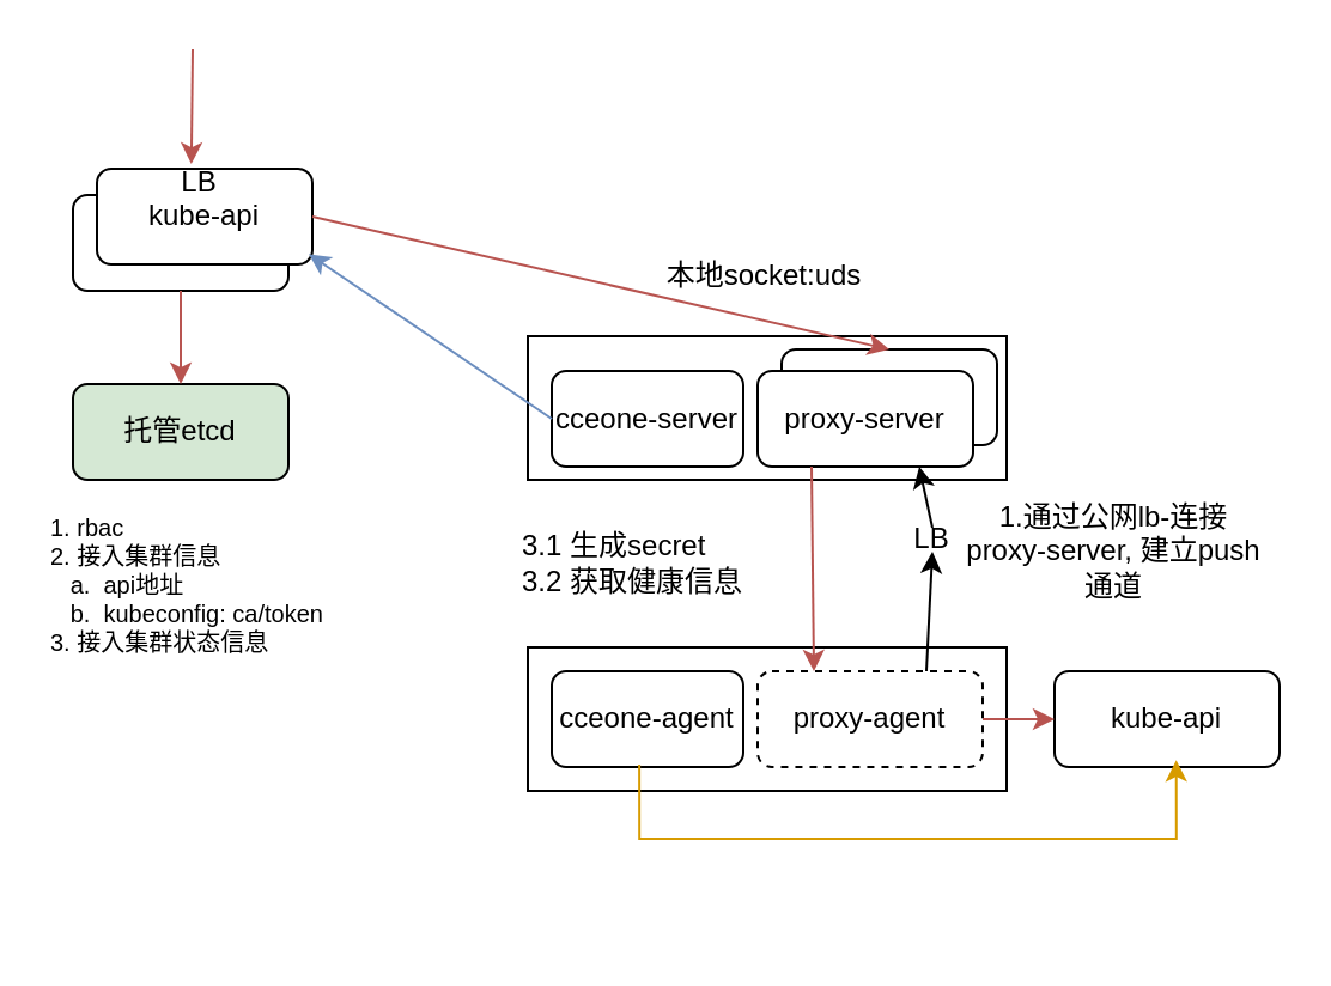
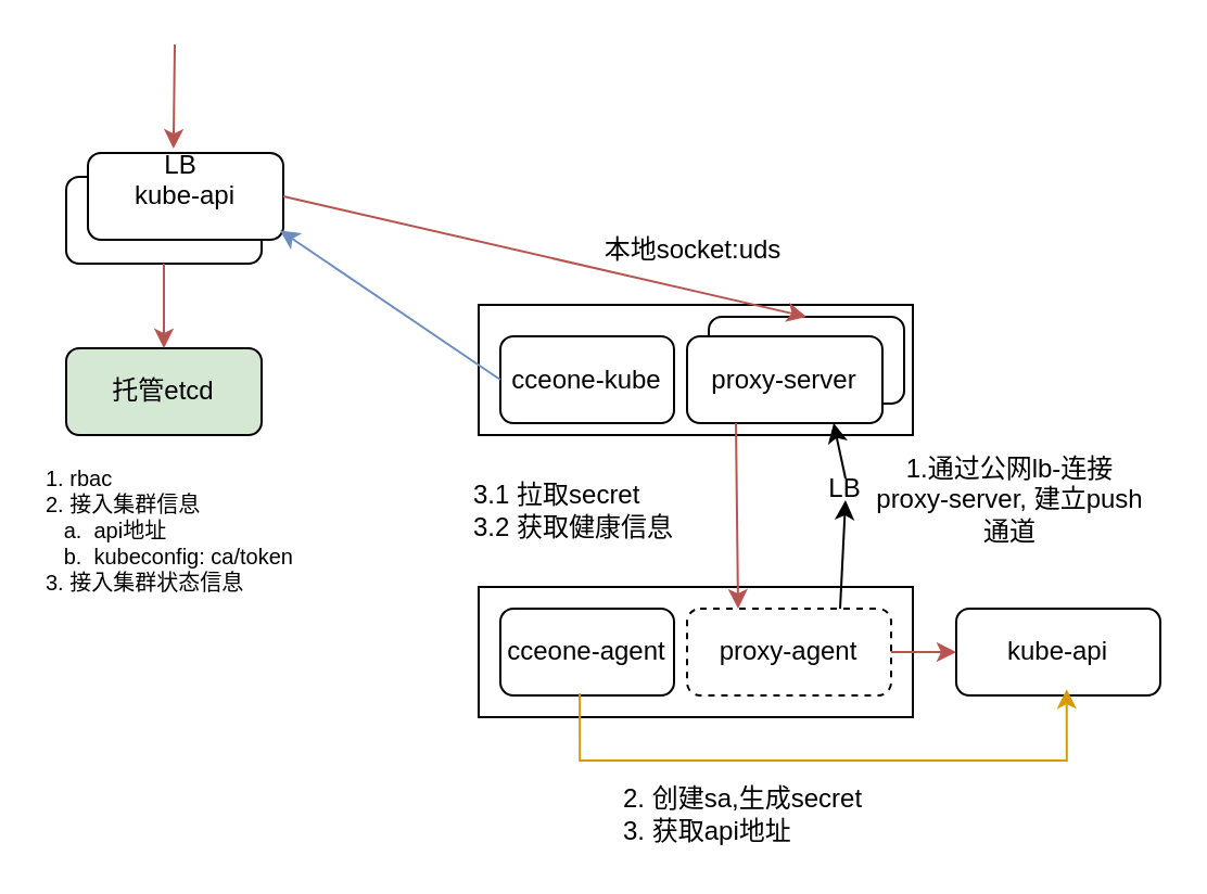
  <mxCell id="0" />
  <mxCell id="1" parent="0" />
  <mxCell id="2" value="" style="rounded=0;whiteSpace=wrap;html=1;" vertex="1" parent="1"><mxGeometry x="220" y="140" width="200" height="60" as="geometry" /></mxCell>
  <mxCell id="3" value="" style="rounded=0;whiteSpace=wrap;html=1;" vertex="1" parent="1"><mxGeometry x="220" y="270" width="200" height="60" as="geometry" /></mxCell>
  <mxCell id="4" value="api-server" style="rounded=1;whiteSpace=wrap;html=1;" vertex="1" parent="1"><mxGeometry x="30" y="81" width="90" height="40" as="geometry" /></mxCell>
  <mxCell id="5" value="proxy-server" style="rounded=1;whiteSpace=wrap;html=1;" vertex="1" parent="1"><mxGeometry x="326" y="145.5" width="90" height="40" as="geometry" /></mxCell>
  <mxCell id="6" value="托管etcd" style="rounded=1;whiteSpace=wrap;html=1;fillColor=#d5e8d4;" vertex="1" parent="1"><mxGeometry x="30" y="160" width="90" height="40" as="geometry" /></mxCell>
  <mxCell id="7" value="kube-api" style="rounded=1;whiteSpace=wrap;html=1;" vertex="1" parent="1"><mxGeometry x="40" y="70" width="90" height="40" as="geometry" /></mxCell>
  <mxCell id="8" value="LB" style="text;html=1;align=center;verticalAlign=middle;whiteSpace=wrap;rounded=0;" vertex="1" parent="1"><mxGeometry x="53" y="71" width="60" height="10" as="geometry" /></mxCell>
  <mxCell id="9" value="proxy-server" style="rounded=1;whiteSpace=wrap;html=1;" vertex="1" parent="1"><mxGeometry x="316" y="154.5" width="90" height="40" as="geometry" /></mxCell>
  <mxCell id="10" value="" style="endArrow=classic;html=1;rounded=0;exitX=1;exitY=0.5;exitDx=0;exitDy=0;entryX=0.5;entryY=0;entryDx=0;entryDy=0;fillColor=#f8cecc;strokeColor=#b85450;" edge="1" parent="1" source="7" target="5"><mxGeometry width="50" height="50" relative="1" as="geometry"><mxPoint x="210" y="140" as="sourcePoint" /><mxPoint x="240" y="90" as="targetPoint" /></mxGeometry></mxCell>
  <mxCell id="11" value="本地socket:uds" style="text;html=1;align=center;verticalAlign=middle;whiteSpace=wrap;rounded=0;" vertex="1" parent="1"><mxGeometry x="274" y="100" width="90" height="30" as="geometry" /></mxCell>
  <mxCell id="12" value="proxy-agent" style="rounded=1;whiteSpace=wrap;html=1;dashed=1;" vertex="1" parent="1"><mxGeometry x="316" y="280" width="94" height="40" as="geometry" /></mxCell>
  <mxCell id="13" value="" style="endArrow=classic;html=1;rounded=0;exitX=0.5;exitY=1;exitDx=0;exitDy=0;entryX=0.5;entryY=0;entryDx=0;entryDy=0;fillColor=#f8cecc;strokeColor=#b85450;" edge="1" parent="1" source="4" target="6"><mxGeometry width="50" height="50" relative="1" as="geometry"><mxPoint x="130" y="190" as="sourcePoint" /><mxPoint x="180" y="140" as="targetPoint" /></mxGeometry></mxCell>
  <mxCell id="14" value="&lt;font style=&quot;font-size: 10px;&quot;&gt;1. rbac&lt;/font&gt;&lt;div style=&quot;font-size: 10px;&quot;&gt;&lt;font style=&quot;font-size: 10px;&quot;&gt;2. 接入集群信息&lt;/font&gt;&lt;/div&gt;&lt;div style=&quot;font-size: 10px;&quot;&gt;&lt;font style=&quot;font-size: 10px;&quot;&gt;&amp;nbsp; &amp;nbsp;a.&amp;nbsp; api地址&lt;/font&gt;&lt;/div&gt;&lt;div style=&quot;font-size: 10px;&quot;&gt;&lt;font style=&quot;font-size: 10px;&quot;&gt;&amp;nbsp; &amp;nbsp;b.&amp;nbsp; kubeconfig: ca/token&lt;/font&gt;&lt;/div&gt;&lt;div style=&quot;font-size: 10px;&quot;&gt;&lt;font style=&quot;font-size: 10px;&quot;&gt;3.&amp;nbsp;接入集群状态信息&lt;/font&gt;&lt;/div&gt;" style="text;html=1;align=left;verticalAlign=top;whiteSpace=wrap;rounded=0;strokeColor=none;dashed=1;spacing=0;fontSize=10;" vertex="1" parent="1"><mxGeometry x="20.5" y="210" width="125" height="70" as="geometry" /></mxCell>
  <mxCell id="15" value="" style="endArrow=classic;html=1;rounded=0;exitX=0.75;exitY=0;exitDx=0;exitDy=0;entryX=0.5;entryY=1;entryDx=0;entryDy=0;" edge="1" parent="1" source="12" target="19"><mxGeometry width="50" height="50" relative="1" as="geometry"><mxPoint x="180" y="370" as="sourcePoint" /><mxPoint x="384" y="240" as="targetPoint" /></mxGeometry></mxCell>
  <mxCell id="16" value="" style="endArrow=classic;html=1;rounded=0;entryX=0.25;entryY=0;entryDx=0;entryDy=0;exitX=0.25;exitY=1;exitDx=0;exitDy=0;fillColor=#f8cecc;strokeColor=#b85450;" edge="1" parent="1" source="9" target="12"><mxGeometry width="50" height="50" relative="1" as="geometry"><mxPoint x="394" y="297" as="sourcePoint" /><mxPoint x="394" y="205" as="targetPoint" /></mxGeometry></mxCell>
  <mxCell id="17" value="kube-api" style="rounded=1;whiteSpace=wrap;html=1;" vertex="1" parent="1"><mxGeometry x="440" y="280" width="94" height="40" as="geometry" /></mxCell>
  <mxCell id="18" value="" style="endArrow=classic;html=1;rounded=0;entryX=0;entryY=0.5;entryDx=0;entryDy=0;exitX=1;exitY=0.5;exitDx=0;exitDy=0;fillColor=#f8cecc;strokeColor=#b85450;" edge="1" parent="1" source="12" target="17"><mxGeometry width="50" height="50" relative="1" as="geometry"><mxPoint x="360" y="380" as="sourcePoint" /><mxPoint x="410" y="330" as="targetPoint" /></mxGeometry></mxCell>
  <mxCell id="19" value="LB" style="text;html=1;align=center;verticalAlign=middle;whiteSpace=wrap;rounded=0;" vertex="1" parent="1"><mxGeometry x="372" y="220" width="34" height="10" as="geometry" /></mxCell>
  <mxCell id="20" value="" style="endArrow=classic;html=1;rounded=0;exitX=0.5;exitY=0;exitDx=0;exitDy=0;entryX=0.75;entryY=1;entryDx=0;entryDy=0;" edge="1" parent="1" source="19" target="9"><mxGeometry width="50" height="50" relative="1" as="geometry"><mxPoint x="410" y="270" as="sourcePoint" /><mxPoint x="460" y="220" as="targetPoint" /></mxGeometry></mxCell>
  <mxCell id="21" value="cceone-agent" style="rounded=1;whiteSpace=wrap;html=1;" vertex="1" parent="1"><mxGeometry x="230" y="280" width="80" height="40" as="geometry" /></mxCell>
- <mxCell id="22" value="cceone-server" style="rounded=1;whiteSpace=wrap;html=1;" vertex="1" parent="1"><mxGeometry x="230" y="154.5" width="80" height="40" as="geometry" /></mxCell>
+ <mxCell id="22" value="cceone-kube" style="rounded=1;whiteSpace=wrap;html=1;" vertex="1" parent="1"><mxGeometry x="230" y="154.5" width="80" height="40" as="geometry" /></mxCell>
  <mxCell id="23" value="" style="endArrow=classic;html=1;rounded=0;entryX=0.983;entryY=0.892;entryDx=0;entryDy=0;entryPerimeter=0;exitX=0;exitY=0.5;exitDx=0;exitDy=0;fillColor=#dae8fc;strokeColor=#6c8ebf;" edge="1" parent="1" source="22" target="7"><mxGeometry width="50" height="50" relative="1" as="geometry"><mxPoint x="170" y="280" as="sourcePoint" /><mxPoint x="220" y="230" as="targetPoint" /></mxGeometry></mxCell>
  <mxCell id="24" value="" style="endArrow=classic;html=1;rounded=0;entryX=0.541;entryY=0.927;entryDx=0;entryDy=0;entryPerimeter=0;exitX=0.457;exitY=0.975;exitDx=0;exitDy=0;exitPerimeter=0;edgeStyle=orthogonalEdgeStyle;fillColor=#ffe6cc;strokeColor=#d79b00;" edge="1" parent="1" source="21" target="17"><mxGeometry width="50" height="50" relative="1" as="geometry"><mxPoint x="260" y="400" as="sourcePoint" /><mxPoint x="310" y="350" as="targetPoint" /><Array as="points"><mxPoint x="267" y="350" /><mxPoint x="491" y="350" /></Array></mxGeometry></mxCell>
+ <mxCell id="25" value="2. 创建sa,生成secret&lt;div&gt;3.&amp;nbsp;获取api地址&lt;/div&gt;" style="text;html=1;align=left;verticalAlign=middle;whiteSpace=wrap;rounded=0;" vertex="1" parent="1"><mxGeometry x="285" y="360" width="135" height="30" as="geometry" /></mxCell>
  <mxCell id="26" value="1.通过公网lb-连接proxy-server,&amp;nbsp;建立push通道" style="text;html=1;align=center;verticalAlign=middle;whiteSpace=wrap;rounded=0;" vertex="1" parent="1"><mxGeometry x="400" y="210" width="130" height="40" as="geometry" /></mxCell>
- <mxCell id="27" value="3.1 生成secret&lt;div&gt;3.2&amp;nbsp;获取健康信息&lt;/div&gt;" style="text;html=1;align=left;verticalAlign=middle;whiteSpace=wrap;rounded=0;" vertex="1" parent="1"><mxGeometry x="216" y="220" width="100" height="30" as="geometry" /></mxCell>
+ <mxCell id="27" value="3.1 拉取secret&lt;div&gt;3.2&amp;nbsp;获取健康信息&lt;/div&gt;" style="text;html=1;align=left;verticalAlign=middle;whiteSpace=wrap;rounded=0;" vertex="1" parent="1"><mxGeometry x="216" y="220" width="100" height="30" as="geometry" /></mxCell>
  <mxCell id="28" value="" style="endArrow=classic;html=1;rounded=0;entryX=0.438;entryY=-0.049;entryDx=0;entryDy=0;entryPerimeter=0;fillColor=#f8cecc;strokeColor=#b85450;" edge="1" parent="1" target="7"><mxGeometry width="50" height="50" relative="1" as="geometry"><mxPoint x="80" y="20" as="sourcePoint" /><mxPoint x="230" y="30" as="targetPoint" /></mxGeometry></mxCell>
